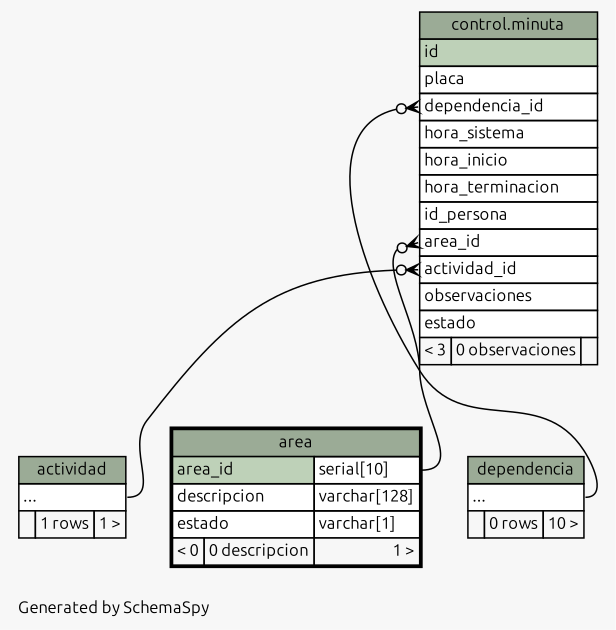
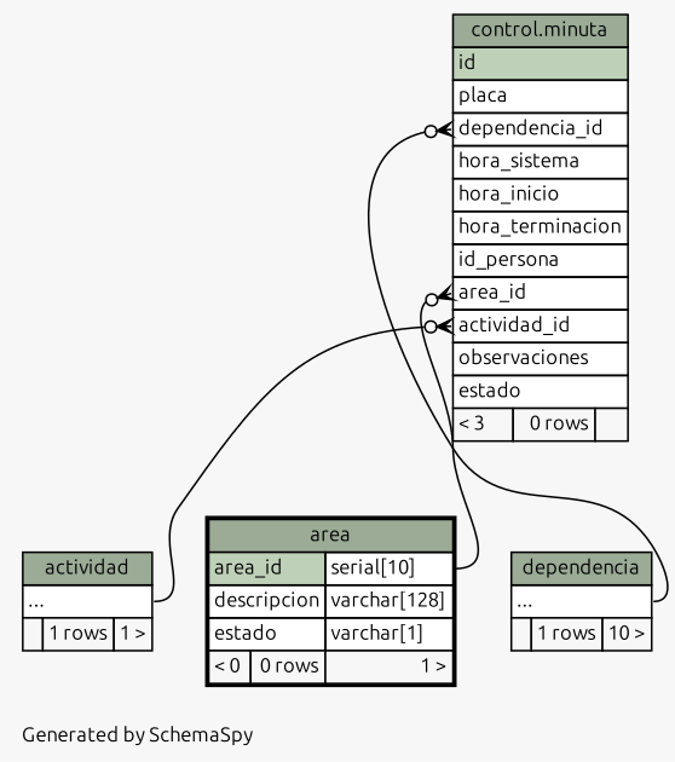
  digraph {
    bgcolor="#f7f7f7"
    fontname=Ubuntu
    fontsize=11
    label="\nGenerated by SchemaSpy"
    labeljust=l
    nodesep=0.18
    rankdir=TB
    ranksep=0.46
    node [fontname=Ubuntu fontsize=11 shape=plaintext]
    edge [arrowhead=none arrowsize=0.8 arrowtail=crowodot dir=back fontname=Ubuntu headport="elipses:e"]
-   n1 [label=<     <TABLE BORDER="0" CELLBORDER="1" CELLSPACING="0" BGCOLOR="#ffffff">       <TR><TD COLSPAN="3" BGCOLOR="#9bab96" ALIGN="CENTER">control.minuta</TD></TR>       <TR><TD PORT="id" COLSPAN="3" BGCOLOR="#bed1b8" ALIGN="LEFT">id</TD></TR>       <TR><TD PORT="placa" COLSPAN="3" ALIGN="LEFT">placa</TD></TR>       <TR><TD PORT="dependencia_id" COLSPAN="3" ALIGN="LEFT">dependencia_id</TD></TR>       <TR><TD PORT="hora_sistema" COLSPAN="3" ALIGN="LEFT">hora_sistema</TD></TR>       <TR><TD PORT="hora_inicio" COLSPAN="3" ALIGN="LEFT">hora_inicio</TD></TR>       <TR><TD PORT="hora_terminacion" COLSPAN="3" ALIGN="LEFT">hora_terminacion</TD></TR>       <TR><TD PORT="id_persona" COLSPAN="3" ALIGN="LEFT">id_persona</TD></TR>       <TR><TD PORT="area_id" COLSPAN="3" ALIGN="LEFT">area_id</TD></TR>       <TR><TD PORT="actividad_id" COLSPAN="3" ALIGN="LEFT">actividad_id</TD></TR>       <TR><TD PORT="observaciones" COLSPAN="3" ALIGN="LEFT">observaciones</TD></TR>       <TR><TD PORT="estado" COLSPAN="3" ALIGN="LEFT">estado</TD></TR>       <TR><TD ALIGN="LEFT" BGCOLOR="#f7f7f7">&lt; 3</TD><TD ALIGN="RIGHT" BGCOLOR="#f7f7f7">0 observaciones</TD><TD ALIGN="RIGHT" BGCOLOR="#f7f7f7">  </TD></TR>     </TABLE>>]
+   n1 [label=<     <TABLE BORDER="0" CELLBORDER="1" CELLSPACING="0" BGCOLOR="#ffffff">       <TR><TD COLSPAN="3" BGCOLOR="#9bab96" ALIGN="CENTER">control.minuta</TD></TR>       <TR><TD PORT="id" COLSPAN="3" BGCOLOR="#bed1b8" ALIGN="LEFT">id</TD></TR>       <TR><TD PORT="placa" COLSPAN="3" ALIGN="LEFT">placa</TD></TR>       <TR><TD PORT="dependencia_id" COLSPAN="3" ALIGN="LEFT">dependencia_id</TD></TR>       <TR><TD PORT="hora_sistema" COLSPAN="3" ALIGN="LEFT">hora_sistema</TD></TR>       <TR><TD PORT="hora_inicio" COLSPAN="3" ALIGN="LEFT">hora_inicio</TD></TR>       <TR><TD PORT="hora_terminacion" COLSPAN="3" ALIGN="LEFT">hora_terminacion</TD></TR>       <TR><TD PORT="id_persona" COLSPAN="3" ALIGN="LEFT">id_persona</TD></TR>       <TR><TD PORT="area_id" COLSPAN="3" ALIGN="LEFT">area_id</TD></TR>       <TR><TD PORT="actividad_id" COLSPAN="3" ALIGN="LEFT">actividad_id</TD></TR>       <TR><TD PORT="observaciones" COLSPAN="3" ALIGN="LEFT">observaciones</TD></TR>       <TR><TD PORT="estado" COLSPAN="3" ALIGN="LEFT">estado</TD></TR>       <TR><TD ALIGN="LEFT" BGCOLOR="#f7f7f7">&lt; 3</TD><TD ALIGN="RIGHT" BGCOLOR="#f7f7f7">0 rows</TD><TD ALIGN="RIGHT" BGCOLOR="#f7f7f7">  </TD></TR>     </TABLE>>]
    n2 [label=<     <TABLE BORDER="0" CELLBORDER="1" CELLSPACING="0" BGCOLOR="#ffffff">       <TR><TD COLSPAN="3" BGCOLOR="#9bab96" ALIGN="CENTER">actividad</TD></TR>       <TR><TD PORT="elipses" COLSPAN="3" ALIGN="LEFT">...</TD></TR>       <TR><TD ALIGN="LEFT" BGCOLOR="#f7f7f7">  </TD><TD ALIGN="RIGHT" BGCOLOR="#f7f7f7">1 rows</TD><TD ALIGN="RIGHT" BGCOLOR="#f7f7f7">1 &gt;</TD></TR>     </TABLE>>]
-   n3 [label=<     <TABLE BORDER="2" CELLBORDER="1" CELLSPACING="0" BGCOLOR="#ffffff">       <TR><TD COLSPAN="3" BGCOLOR="#9bab96" ALIGN="CENTER">area</TD></TR>       <TR><TD PORT="area_id" COLSPAN="2" BGCOLOR="#bed1b8" ALIGN="LEFT">area_id</TD><TD PORT="area_id.type" ALIGN="LEFT">serial[10]</TD></TR>       <TR><TD PORT="descripcion" COLSPAN="2" ALIGN="LEFT">descripcion</TD><TD PORT="descripcion.type" ALIGN="LEFT">varchar[128]</TD></TR>       <TR><TD PORT="estado" COLSPAN="2" ALIGN="LEFT">estado</TD><TD PORT="estado.type" ALIGN="LEFT">varchar[1]</TD></TR>       <TR><TD ALIGN="LEFT" BGCOLOR="#f7f7f7">&lt; 0</TD><TD ALIGN="RIGHT" BGCOLOR="#f7f7f7">0 descripcion</TD><TD ALIGN="RIGHT" BGCOLOR="#f7f7f7">1 &gt;</TD></TR>     </TABLE>>]
-   n4 [label=<     <TABLE BORDER="0" CELLBORDER="1" CELLSPACING="0" BGCOLOR="#ffffff">       <TR><TD COLSPAN="3" BGCOLOR="#9bab96" ALIGN="CENTER">dependencia</TD></TR>       <TR><TD PORT="elipses" COLSPAN="3" ALIGN="LEFT">...</TD></TR>       <TR><TD ALIGN="LEFT" BGCOLOR="#f7f7f7">  </TD><TD ALIGN="RIGHT" BGCOLOR="#f7f7f7">0 rows</TD><TD ALIGN="RIGHT" BGCOLOR="#f7f7f7">10 &gt;</TD></TR>     </TABLE>>]
+   n3 [label=<     <TABLE BORDER="2" CELLBORDER="1" CELLSPACING="0" BGCOLOR="#ffffff">       <TR><TD COLSPAN="3" BGCOLOR="#9bab96" ALIGN="CENTER">area</TD></TR>       <TR><TD PORT="area_id" COLSPAN="2" BGCOLOR="#bed1b8" ALIGN="LEFT">area_id</TD><TD PORT="area_id.type" ALIGN="LEFT">serial[10]</TD></TR>       <TR><TD PORT="descripcion" COLSPAN="2" ALIGN="LEFT">descripcion</TD><TD PORT="descripcion.type" ALIGN="LEFT">varchar[128]</TD></TR>       <TR><TD PORT="estado" COLSPAN="2" ALIGN="LEFT">estado</TD><TD PORT="estado.type" ALIGN="LEFT">varchar[1]</TD></TR>       <TR><TD ALIGN="LEFT" BGCOLOR="#f7f7f7">&lt; 0</TD><TD ALIGN="RIGHT" BGCOLOR="#f7f7f7">0 rows</TD><TD ALIGN="RIGHT" BGCOLOR="#f7f7f7">1 &gt;</TD></TR>     </TABLE>>]
+   n4 [label=<     <TABLE BORDER="0" CELLBORDER="1" CELLSPACING="0" BGCOLOR="#ffffff">       <TR><TD COLSPAN="3" BGCOLOR="#9bab96" ALIGN="CENTER">dependencia</TD></TR>       <TR><TD PORT="elipses" COLSPAN="3" ALIGN="LEFT">...</TD></TR>       <TR><TD ALIGN="LEFT" BGCOLOR="#f7f7f7">  </TD><TD ALIGN="RIGHT" BGCOLOR="#f7f7f7">1 rows</TD><TD ALIGN="RIGHT" BGCOLOR="#f7f7f7">10 &gt;</TD></TR>     </TABLE>>]
    n1 -> n2 [tailport="actividad_id:w"]
    n1 -> n3 [headport="area_id.type:e" tailport="area_id:w"]
    n1 -> n4 [tailport="dependencia_id:w"]
  }
